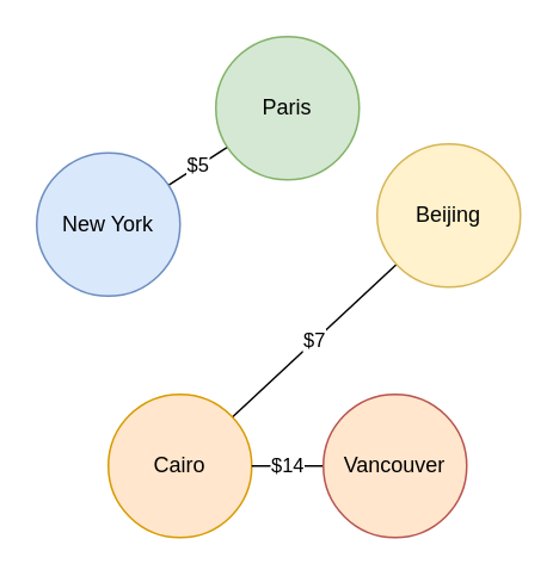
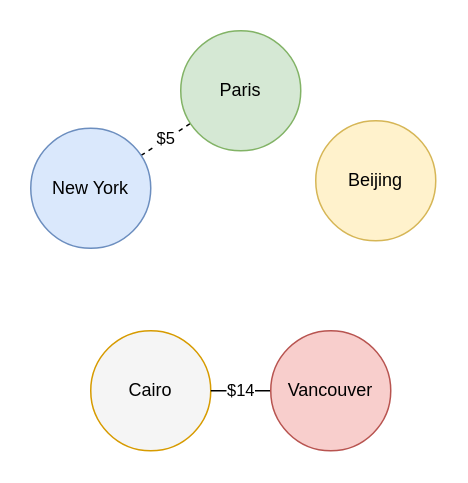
  <mxCell id="0" />
  <mxCell id="1" parent="0" />
- <mxCell id="2" value="$5" style="rounded=0;orthogonalLoop=1;jettySize=auto;html=1;endArrow=none;endFill=0;" parent="1" source="3" target="4" edge="1"><mxGeometry relative="1" as="geometry" /></mxCell>
+ <mxCell id="2" value="$5" style="rounded=0;orthogonalLoop=1;jettySize=auto;html=1;endArrow=none;endFill=0;dashed=1;" parent="1" source="3" target="4" edge="1"><mxGeometry relative="1" as="geometry" /></mxCell>
  <mxCell id="3" value="New York" style="ellipse;whiteSpace=wrap;html=1;aspect=fixed;fillColor=#dae8fc;strokeColor=#6c8ebf;" parent="1" vertex="1"><mxGeometry x="20" y="85" width="80" height="80" as="geometry" /></mxCell>
  <mxCell id="4" value="Paris" style="ellipse;whiteSpace=wrap;html=1;aspect=fixed;fillColor=#d5e8d4;strokeColor=#82b366;" parent="1" vertex="1"><mxGeometry x="120" y="20" width="80" height="80" as="geometry" /></mxCell>
- <mxCell id="5" value="$7" style="edgeStyle=none;rounded=0;orthogonalLoop=1;jettySize=auto;html=1;endArrow=none;endFill=0;" parent="1" source="6" target="7" edge="1"><mxGeometry relative="1" as="geometry" /></mxCell>
  <mxCell id="6" value="Beijing" style="ellipse;whiteSpace=wrap;html=1;aspect=fixed;fillColor=#fff2cc;strokeColor=#d6b656;" parent="1" vertex="1"><mxGeometry x="210" y="80" width="80" height="80" as="geometry" /></mxCell>
- <mxCell id="7" value="Cairo" style="ellipse;whiteSpace=wrap;html=1;aspect=fixed;fillColor=#ffe6cc;strokeColor=#d79b00;" parent="1" vertex="1"><mxGeometry x="60" y="220" width="80" height="80" as="geometry" /></mxCell>
+ <mxCell id="7" value="Cairo" style="ellipse;whiteSpace=wrap;html=1;aspect=fixed;fillColor=#f5f5f5;strokeColor=#d79b00;" parent="1" vertex="1"><mxGeometry x="60" y="220" width="80" height="80" as="geometry" /></mxCell>
  <mxCell id="8" value="$14" style="edgeStyle=none;rounded=0;orthogonalLoop=1;jettySize=auto;html=1;exitX=0;exitY=0.5;exitDx=0;exitDy=0;entryX=1;entryY=0.5;entryDx=0;entryDy=0;endArrow=none;endFill=0;" parent="1" source="9" target="7" edge="1"><mxGeometry relative="1" as="geometry" /></mxCell>
- <mxCell id="9" value="Vancouver" style="ellipse;whiteSpace=wrap;html=1;aspect=fixed;fillColor=#ffe6cc;strokeColor=#b85450;" parent="1" vertex="1"><mxGeometry x="180" y="220" width="80" height="80" as="geometry" /></mxCell>
+ <mxCell id="9" value="Vancouver" style="ellipse;whiteSpace=wrap;html=1;aspect=fixed;fillColor=#f8cecc;strokeColor=#b85450;" parent="1" vertex="1"><mxGeometry x="180" y="220" width="80" height="80" as="geometry" /></mxCell>
